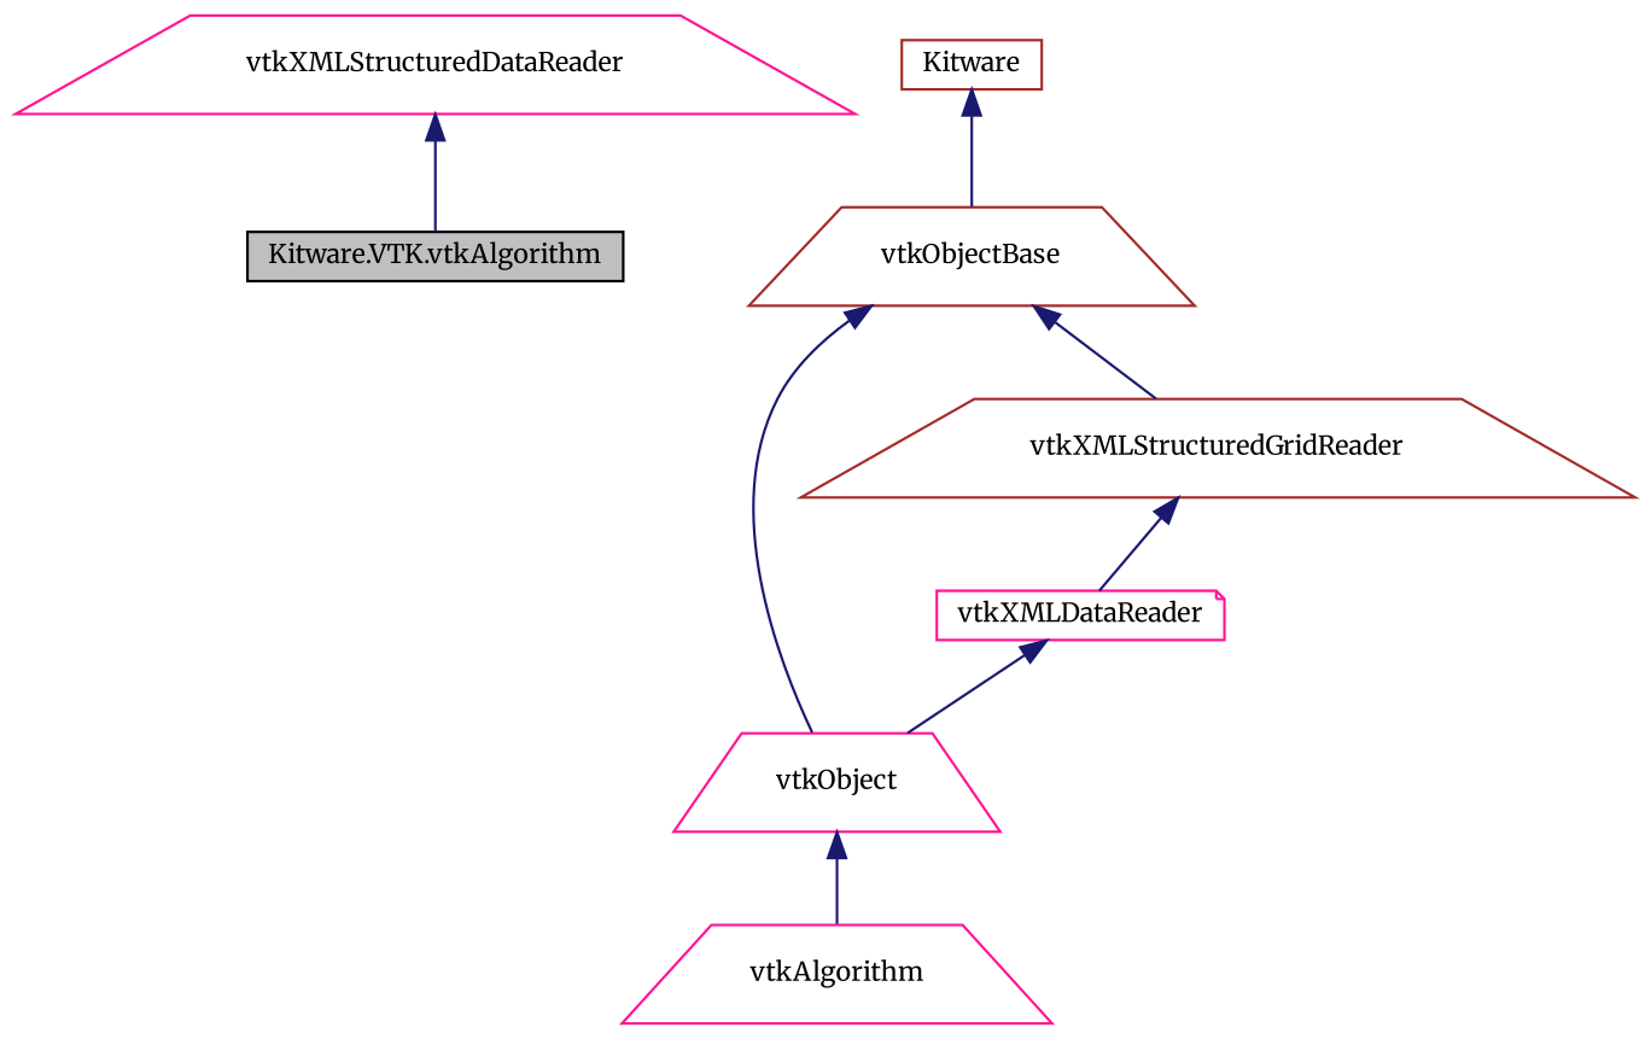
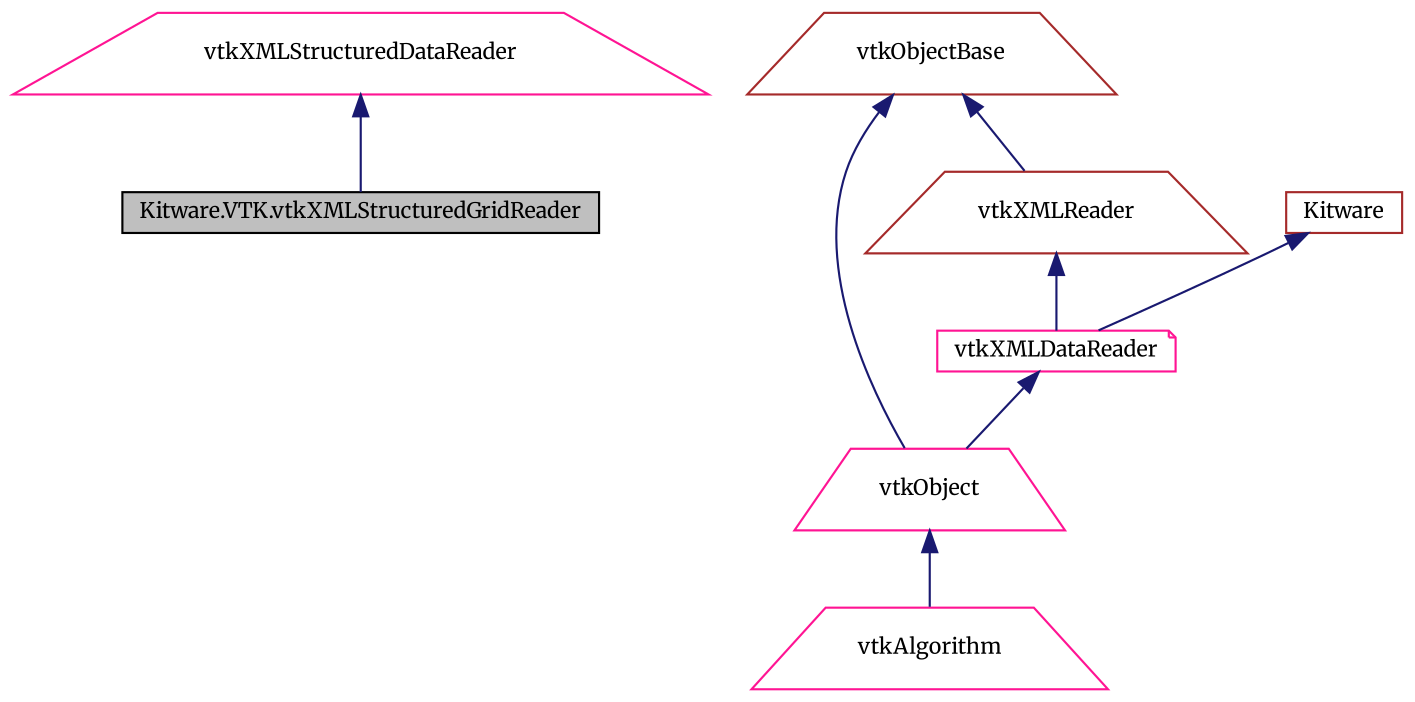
  digraph {
    fontname=Merriweather
    node [color=deeppink fontname=Merriweather fontsize=10 shape=trapezium]
    edge [color=midnightblue dir=back fontname=Merriweather fontsize=10 labelfontname=FreeSans labelfontsize=10 style=solid]
-   n1 [color=black fillcolor=grey75 fontcolor=black height=0.2 label="Kitware.VTK.vtkAlgorithm" shape=box style=filled width=0.4]
+   n1 [color=black fillcolor=grey75 fontcolor=black height=0.2 label="Kitware.VTK.vtkXMLStructuredGridReader" shape=box style=filled width=0.4]
    n2 [height=0.2 label=vtkXMLStructuredDataReader width=0.4]
    n3 [height=0.2 label=vtkXMLDataReader shape=note width=0.4]
    n4 [height=0.2 label=vtkObject width=0.4]
-   n5 [color=brown height=0.2 label=vtkXMLStructuredGridReader width=0.4]
+   n5 [color=brown height=0.2 label=vtkXMLReader width=0.4]
    n6 [height=0.2 label=vtkAlgorithm width=0.4]
    n7 [color=brown height=0.2 label=vtkObjectBase width=0.4]
    n8 [color=brown height=0.2 label=Kitware shape=box width=0.4]
    n2 -> n1
    n3 -> n4
    n4 -> n6
    n5 -> n3
    n7 -> n4
    n7 -> n5
-   n8 -> n7
+   n8 -> n3
  }
